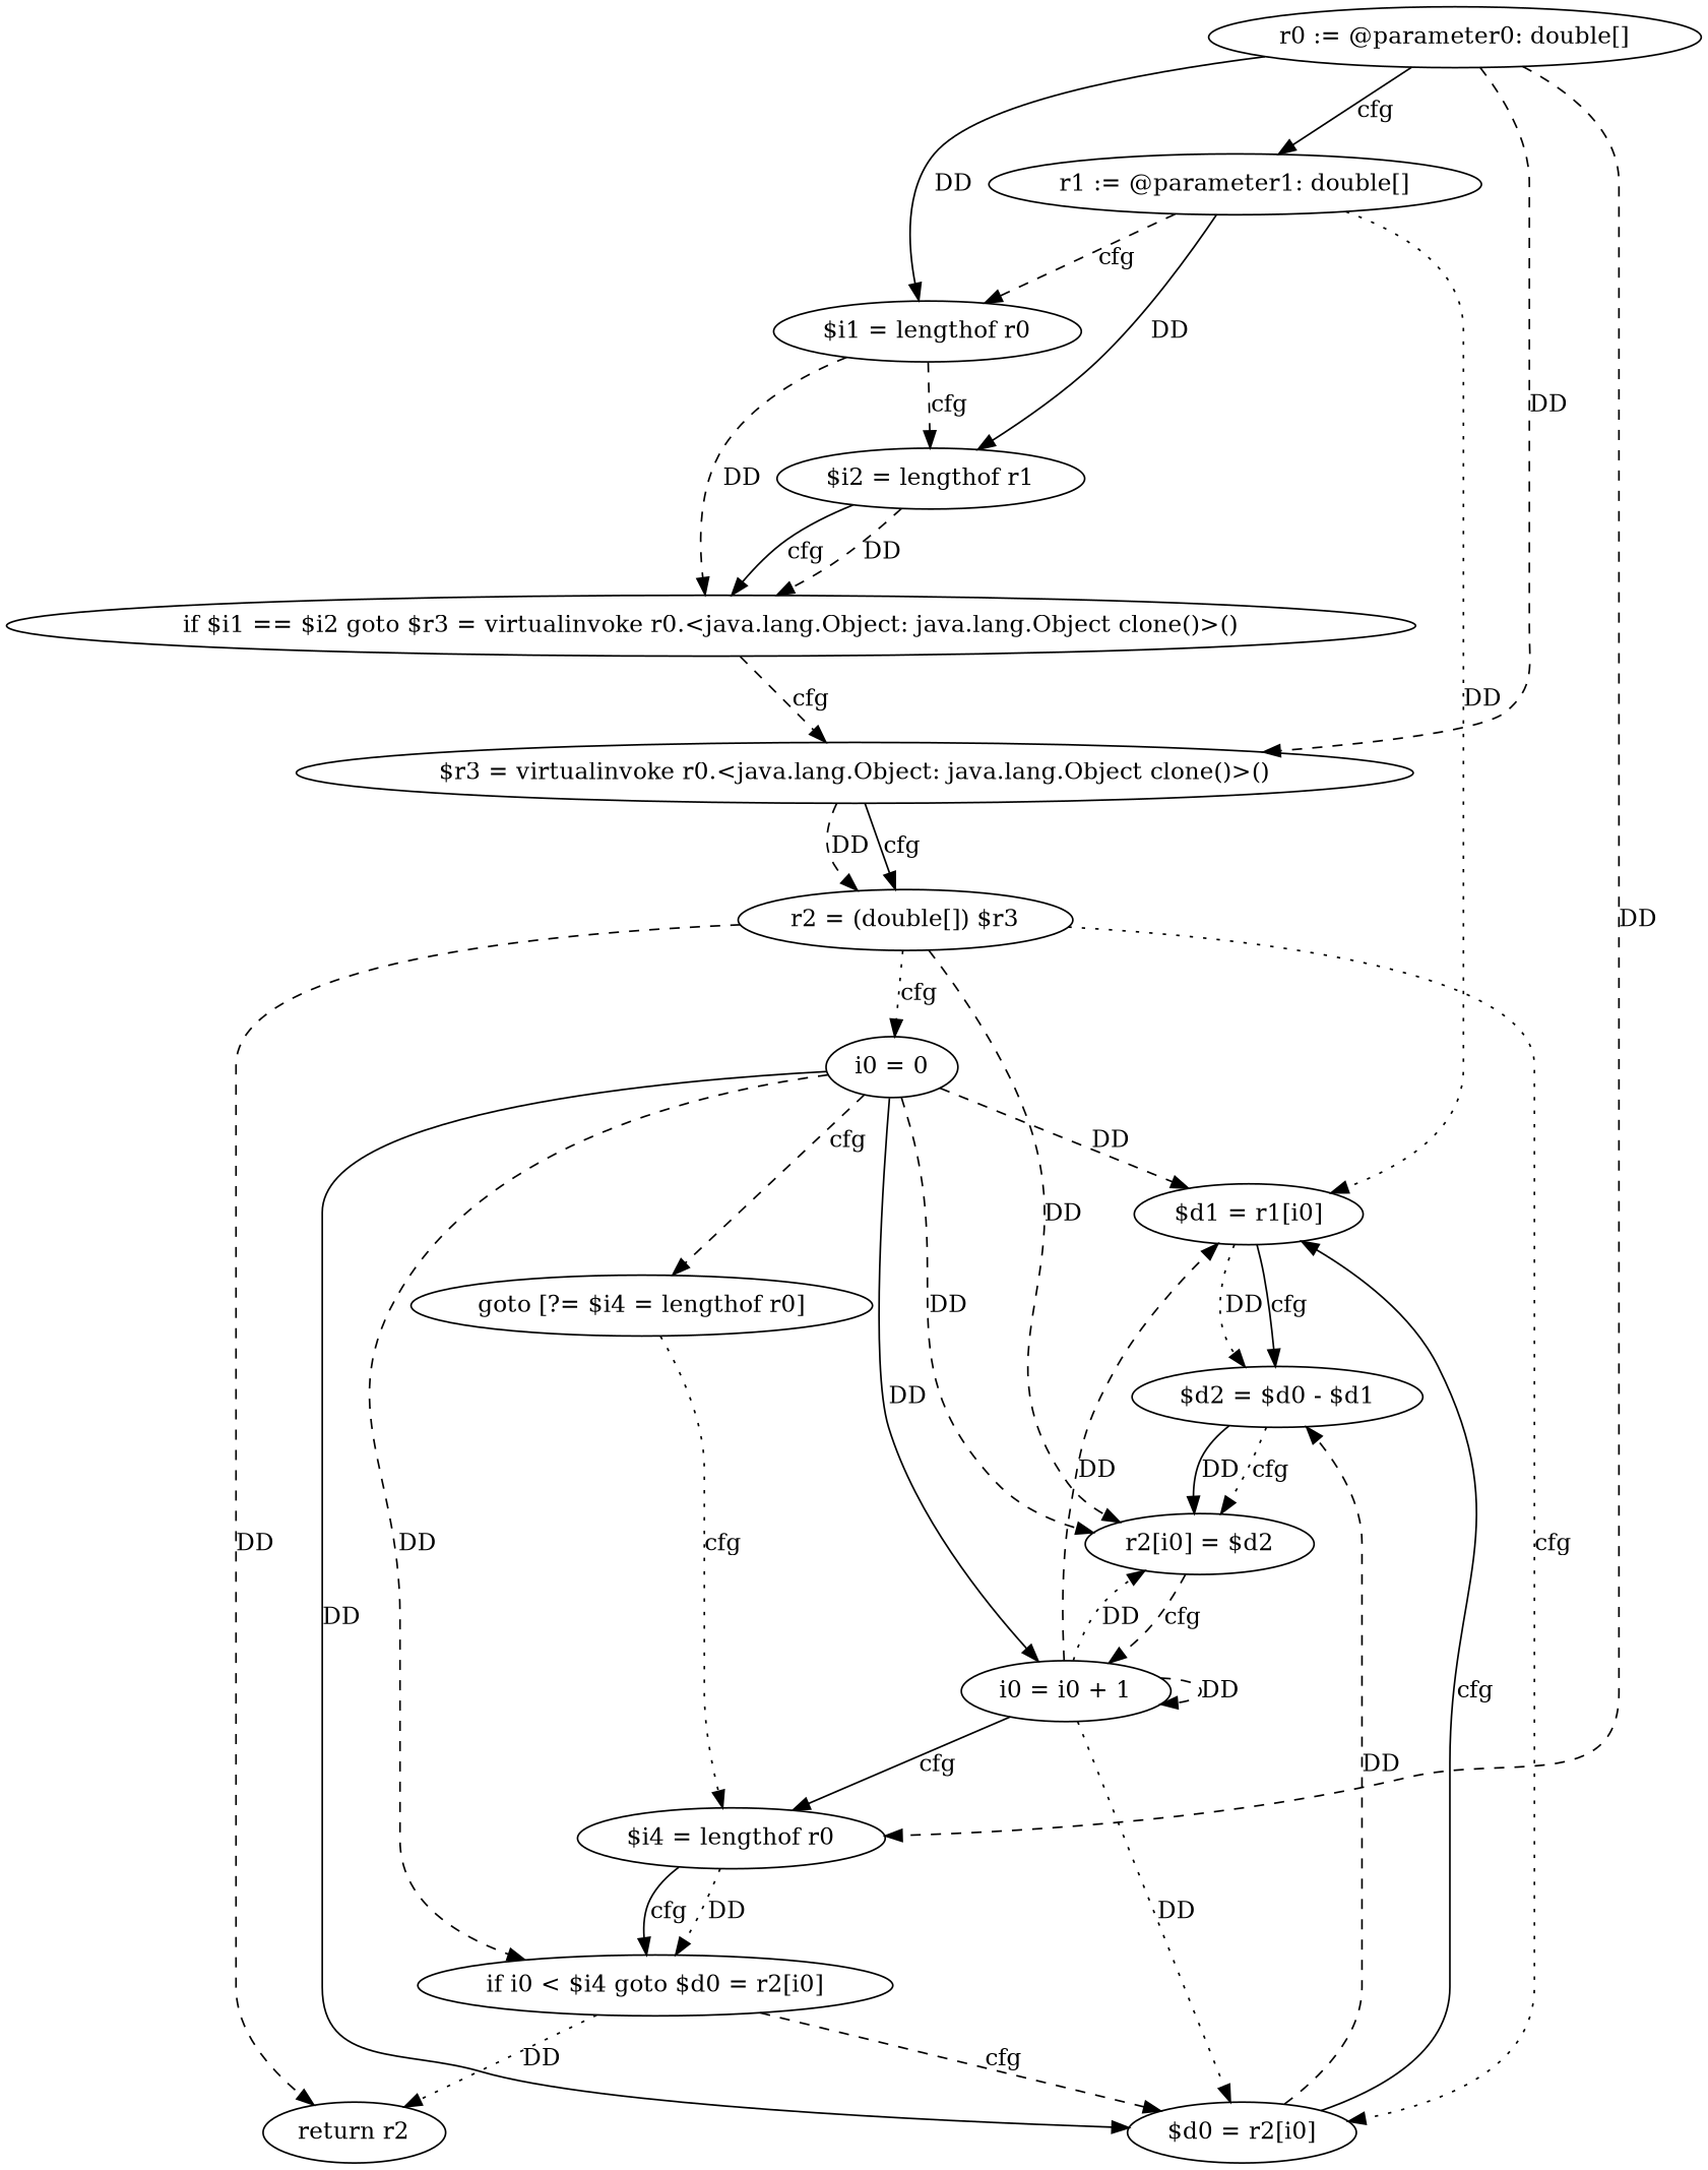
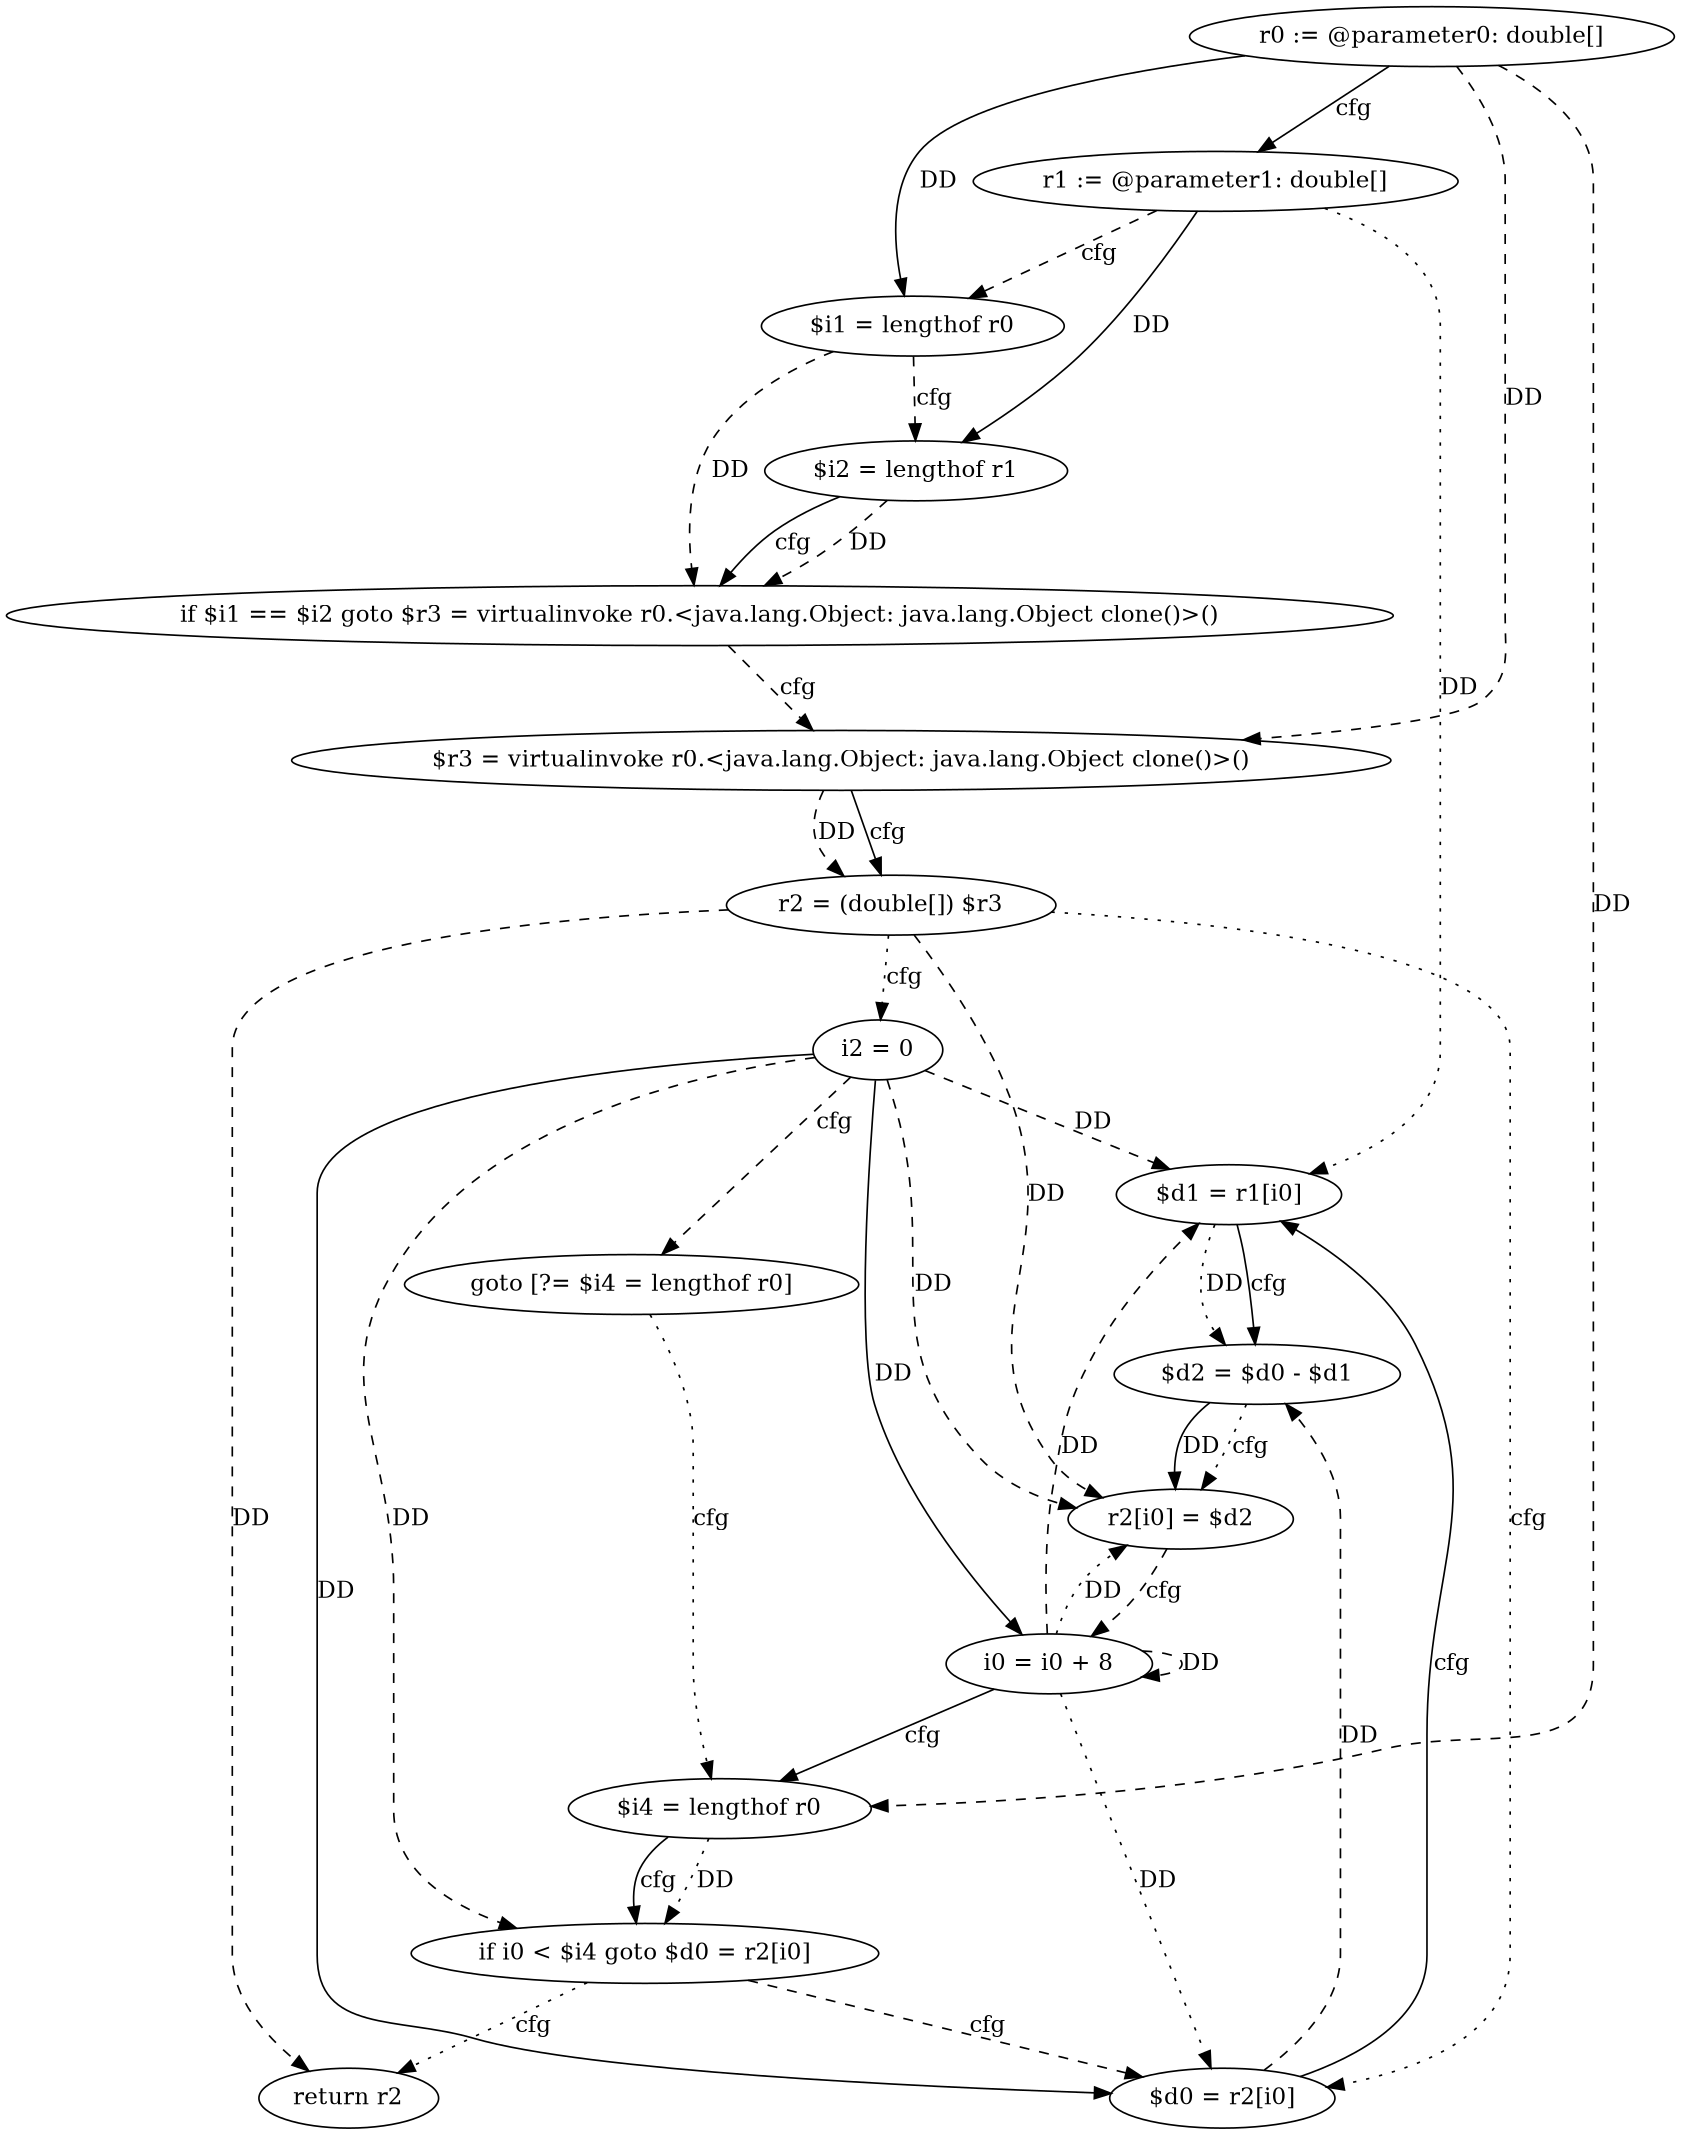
  digraph {
    edge [style=dashed]
    n1 [label="r0 := @parameter0: double[]"]
    n2 [label="r1 := @parameter1: double[]"]
    n3 [label="$i1 = lengthof r0"]
    n4 [label="$r3 = virtualinvoke r0.<java.lang.Object: java.lang.Object clone()>()"]
    n5 [label="$i4 = lengthof r0"]
    n6 [label="$i2 = lengthof r1"]
    n7 [label="$d1 = r1[i0]"]
    n8 [label="if $i1 == $i2 goto $r3 = virtualinvoke r0.<java.lang.Object: java.lang.Object clone()>()"]
    n9 [label="r2 = (double[]) $r3"]
    n10 [label="if i0 < $i4 goto $d0 = r2[i0]"]
    n11 [label="$d2 = $d0 - $d1"]
-   n12 [label="i0 = 0"]
+   n12 [label="i2 = 0"]
    n13 [label="$d0 = r2[i0]"]
    n14 [label="r2[i0] = $d2"]
    n15 [label="return r2"]
    n16 [label="goto [?= $i4 = lengthof r0]"]
-   n17 [label="i0 = i0 + 1"]
+   n17 [label="i0 = i0 + 8"]
    n1 -> n2 [label=cfg style=solid]
    n1 -> n3 [label=DD style=solid]
    n1 -> n4 [label=DD]
    n1 -> n5 [label=DD]
    n2 -> n3 [label=cfg]
    n2 -> n6 [label=DD style=solid]
    n2 -> n7 [label=DD style=dotted]
    n3 -> n6 [label=cfg]
    n3 -> n8 [label=DD]
    n4 -> n9 [label=DD]
    n4 -> n9 [label=cfg style=solid]
    n5 -> n10 [label=DD style=dotted]
    n5 -> n10 [label=cfg style=solid]
    n6 -> n8 [label=DD]
    n6 -> n8 [label=cfg style=solid]
    n7 -> n11 [label=DD style=dotted]
    n7 -> n11 [label=cfg style=solid]
    n8 -> n4 [label=cfg]
    n9 -> n12 [label=cfg style=dotted]
    n9 -> n13 [label=cfg style=dotted]
    n9 -> n14 [label=DD]
    n9 -> n15 [label=DD]
    n10 -> n13 [label=cfg]
-   n10 -> n15 [label=DD style=dotted]
+   n10 -> n15 [label=cfg style=dotted]
    n11 -> n14 [label=DD style=solid]
    n11 -> n14 [label=cfg style=dotted]
    n12 -> n7 [label=DD]
    n12 -> n10 [label=DD]
    n12 -> n13 [label=DD style=solid]
    n12 -> n14 [label=DD]
    n12 -> n16 [label=cfg]
    n12 -> n17 [label=DD style=solid]
    n13 -> n7 [label=cfg style=solid]
    n13 -> n11 [label=DD]
    n14 -> n17 [label=cfg]
    n16 -> n5 [label=cfg style=dotted]
    n17 -> n5 [label=cfg style=solid]
    n17 -> n7 [label=DD]
    n17 -> n13 [label=DD style=dotted]
    n17 -> n14 [label=DD style=dotted]
    n17 -> n17 [label=DD]
  }
